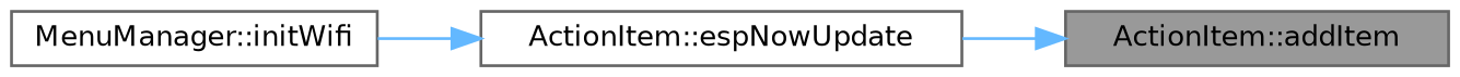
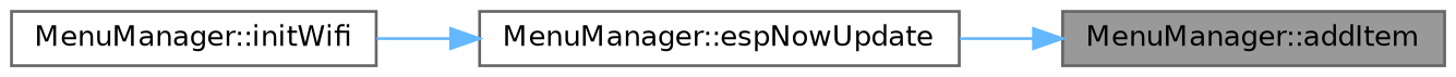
  digraph {
    rankdir=RL
    node [color=grey40 fillcolor=white fontname=Helvetica fontsize=10 shape=box style=filled]
    edge [color=steelblue1 dir=back fontname=Helvetica fontsize=10 labelfontname=Helvetica labelfontsize=10 style=solid]
-   n1 [color=gray40 fillcolor=grey60 fontcolor=black height=0.2 label="ActionItem::addItem" width=0.4]
-   n2 [height=0.2 label="ActionItem::espNowUpdate" width=0.4]
+   n1 [color=gray40 fillcolor=grey60 fontcolor=black height=0.2 label="MenuManager::addItem" width=0.4]
+   n2 [height=0.2 label="MenuManager::espNowUpdate" width=0.4]
    n3 [height=0.2 label="MenuManager::initWifi" width=0.4]
    n1 -> n2
    n2 -> n3
  }
